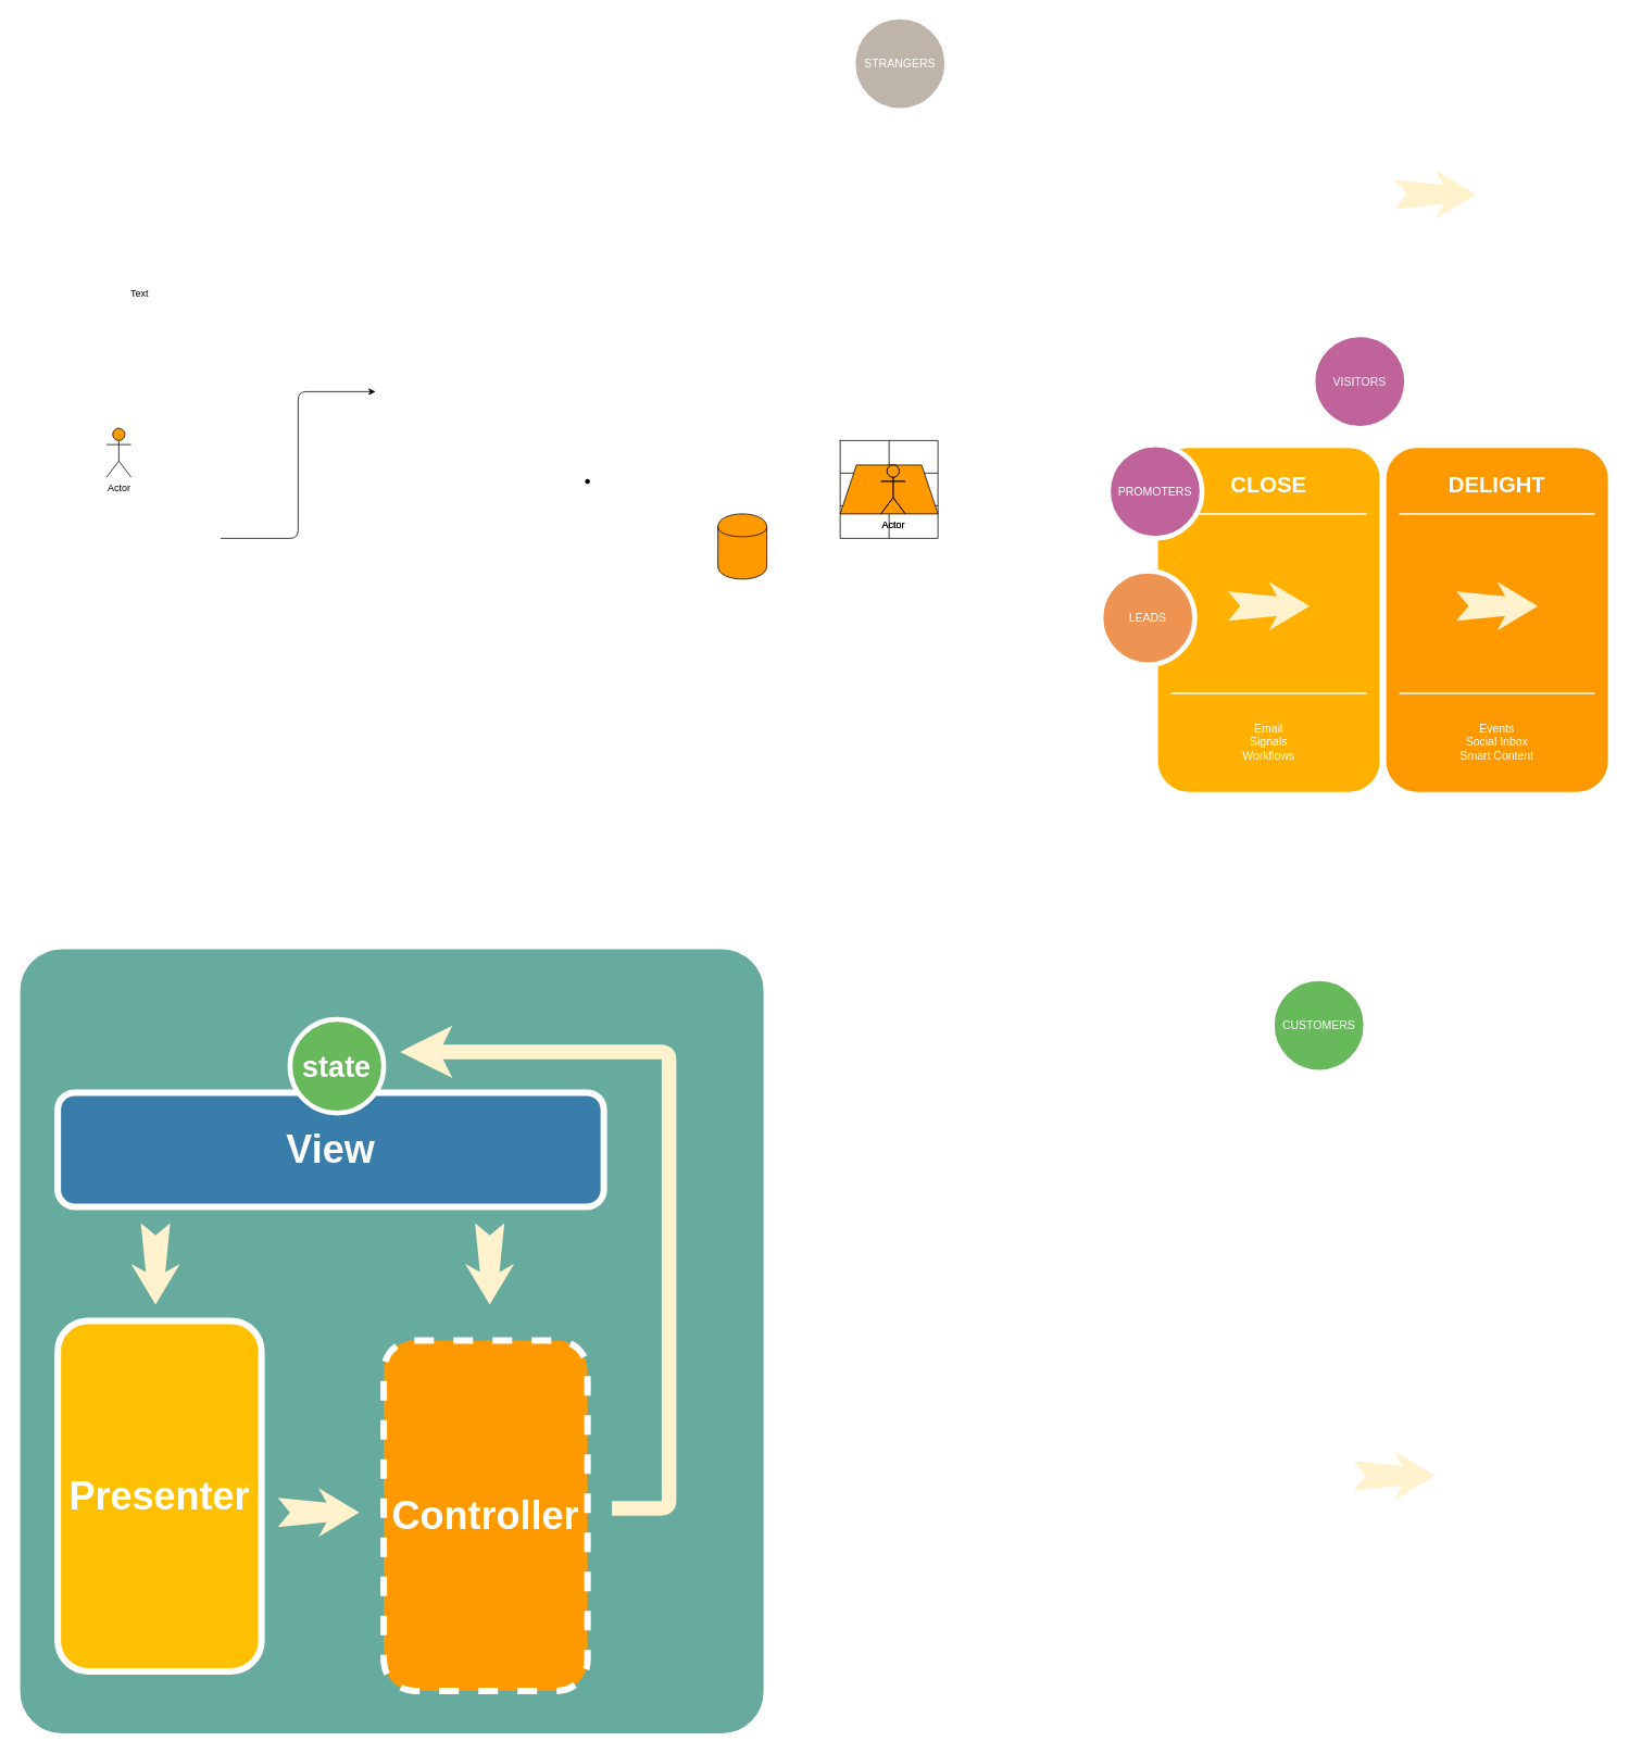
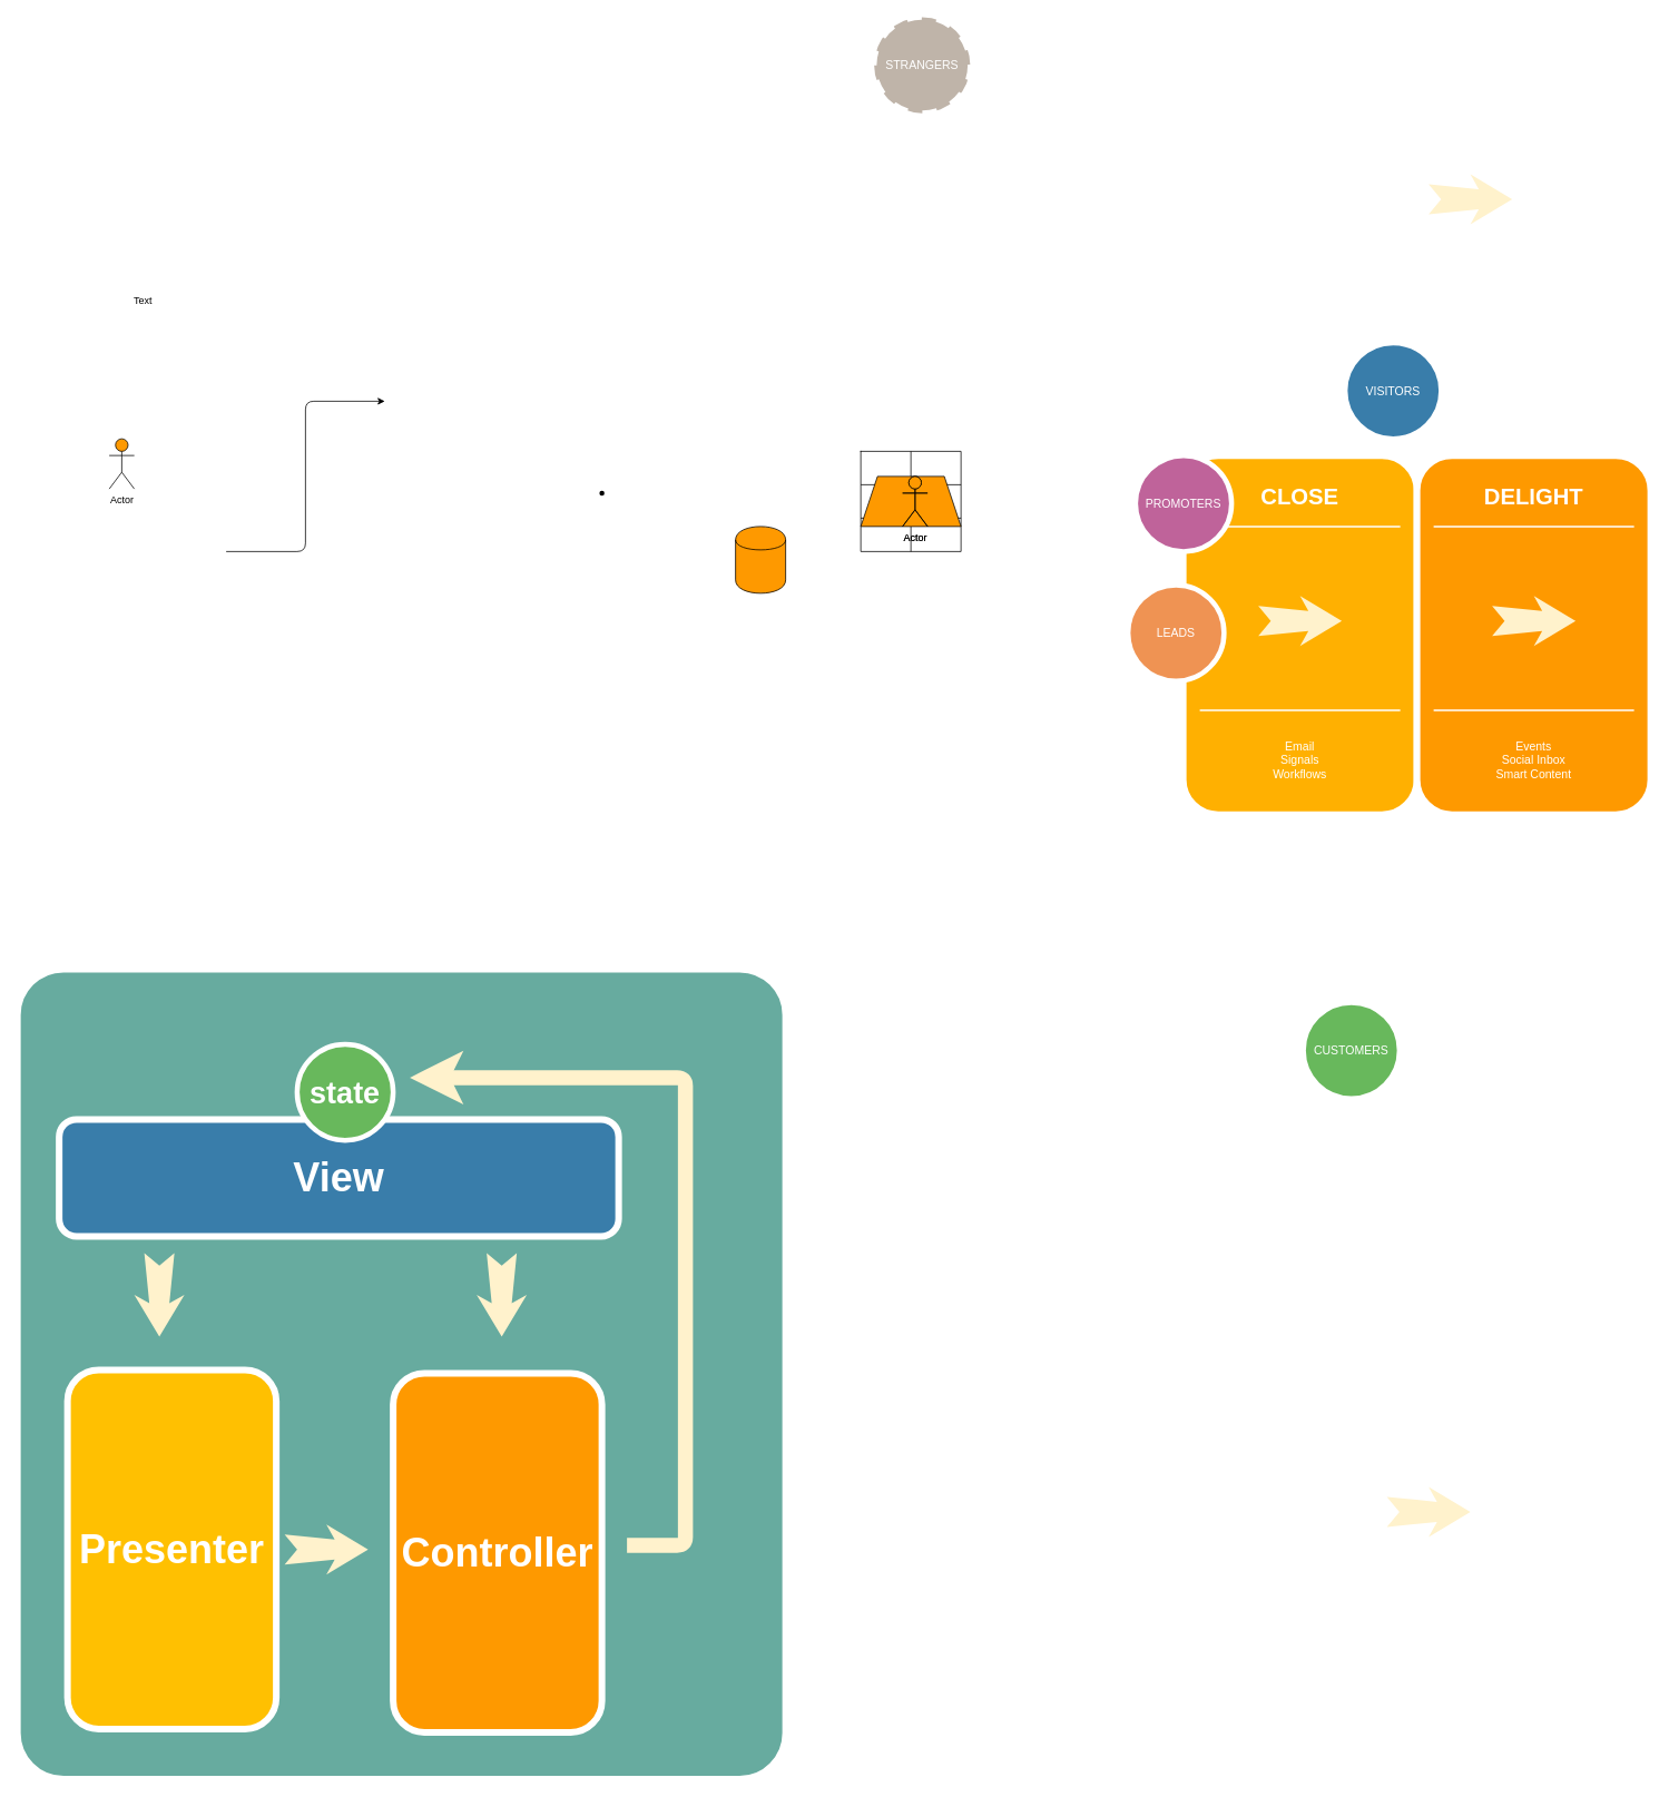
  <mxCell id="0" />
  <mxCell id="1" parent="0" />
  <mxCell id="2" value="" style="whiteSpace=wrap;html=1;rounded=1;shadow=0;strokeWidth=8;fontSize=20;align=center;strokeColor=#FFFFFF;arcSize=6;fillColor=#67AB9F;" parent="1" vertex="1"><mxGeometry x="20" y="1160" width="920" height="970" as="geometry" /></mxCell>
  <mxCell id="3" value="" style="line;strokeWidth=2;html=1;rounded=0;shadow=0;fontSize=27;align=center;fillColor=none;strokeColor=#FFFFFF;" parent="1" vertex="1"><mxGeometry x="920" y="555" width="240" height="10" as="geometry" /></mxCell>
- <mxCell id="4" value="STRANGERS" style="ellipse;whiteSpace=wrap;html=1;rounded=0;shadow=0;strokeWidth=6;fontSize=14;align=center;fillColor=#BFB4A9;strokeColor=#FFFFFF;fontColor=#FFFFFF;" parent="1" vertex="1"><mxGeometry x="1046" y="20" width="115" height="115" as="geometry" /></mxCell>
+ <mxCell id="4" value="STRANGERS" style="ellipse;whiteSpace=wrap;html=1;rounded=0;shadow=0;strokeWidth=6;fontSize=14;align=center;fillColor=#BFB4A9;strokeColor=#FFFFFF;fontColor=#FFFFFF;dashed=1;" parent="1" vertex="1"><mxGeometry x="1046" y="20" width="115" height="115" as="geometry" /></mxCell>
  <mxCell id="5" style="edgeStyle=orthogonalEdgeStyle;rounded=0;orthogonalLoop=1;jettySize=auto;html=1;exitX=0;exitY=0;exitDx=60;exitDy=18;exitPerimeter=0;" edge="1" parent="1" source="6"><mxGeometry relative="1" as="geometry"><mxPoint x="200" y="1580" as="targetPoint" /></mxGeometry></mxCell>
  <mxCell id="6" value="" style="html=1;shadow=0;dashed=0;align=center;verticalAlign=middle;shape=mxgraph.arrows2.stylisedArrow;dy=0.6;dx=40;notch=15;feather=0.4;rounded=0;strokeWidth=1;fontSize=27;strokeColor=none;fillColor=#fff2cc;rotation=90;" parent="1" vertex="1"><mxGeometry x="140" y="1520" width="100" height="60" as="geometry" /></mxCell>
- <mxCell id="7" value="&lt;font style=&quot;font-size: 48px&quot; color=&quot;#ffffff&quot;&gt;&lt;b&gt;Presenter&lt;/b&gt;&lt;/font&gt;" style="whiteSpace=wrap;html=1;rounded=1;shadow=0;strokeWidth=8;fontSize=20;align=center;fillColor=#FFC001;strokeColor=#FFFFFF;" parent="1" vertex="1"><mxGeometry x="70" y="1620" width="250" height="430" as="geometry" /></mxCell>
+ <mxCell id="7" value="&lt;font style=&quot;font-size: 48px&quot; color=&quot;#ffffff&quot;&gt;&lt;b&gt;Presenter&lt;/b&gt;&lt;/font&gt;" style="whiteSpace=wrap;html=1;rounded=1;shadow=0;strokeWidth=8;fontSize=20;align=center;fillColor=#FFC001;strokeColor=#FFFFFF;" parent="1" vertex="1"><mxGeometry x="80" y="1640" width="250" height="430" as="geometry" /></mxCell>
  <mxCell id="8" value="CONVERT" style="text;html=1;strokeColor=none;fillColor=none;align=center;verticalAlign=middle;whiteSpace=wrap;rounded=0;shadow=0;fontSize=27;fontColor=#FFFFFF;fontStyle=1" parent="1" vertex="1"><mxGeometry x="1620" y="60" width="280" height="60" as="geometry" /></mxCell>
  <mxCell id="9" value="Forms&lt;div&gt;Calls-to-Action&lt;/div&gt;&lt;div&gt;Landing Pages&lt;/div&gt;" style="text;html=1;strokeColor=none;fillColor=none;align=center;verticalAlign=middle;whiteSpace=wrap;rounded=0;shadow=0;fontSize=14;fontColor=#FFFFFF;" parent="1" vertex="1"><mxGeometry x="1620" y="360" width="280" height="90" as="geometry" /></mxCell>
  <mxCell id="10" value="" style="line;strokeWidth=2;html=1;rounded=0;shadow=0;fontSize=27;align=center;fillColor=none;strokeColor=#FFFFFF;" parent="1" vertex="1"><mxGeometry x="1640" y="120" width="240" height="10" as="geometry" /></mxCell>
  <mxCell id="11" value="" style="line;strokeWidth=2;html=1;rounded=0;shadow=0;fontSize=27;align=center;fillColor=none;strokeColor=#FFFFFF;" parent="1" vertex="1"><mxGeometry x="1640" y="340" width="240" height="10" as="geometry" /></mxCell>
- <mxCell id="12" value="VISITORS" style="ellipse;whiteSpace=wrap;html=1;rounded=0;shadow=0;strokeWidth=6;fontSize=14;align=center;fillColor=#bf639a;strokeColor=#FFFFFF;fontColor=#FFFFFF;" parent="1" vertex="1"><mxGeometry x="1610" y="410" width="115" height="115" as="geometry" /></mxCell>
+ <mxCell id="12" value="VISITORS" style="ellipse;whiteSpace=wrap;html=1;rounded=0;shadow=0;strokeWidth=6;fontSize=14;align=center;fillColor=#397DAA;strokeColor=#FFFFFF;fontColor=#FFFFFF;" parent="1" vertex="1"><mxGeometry x="1610" y="410" width="115" height="115" as="geometry" /></mxCell>
  <mxCell id="13" value="" style="html=1;shadow=0;dashed=0;align=center;verticalAlign=middle;shape=mxgraph.arrows2.stylisedArrow;dy=0.6;dx=40;notch=15;feather=0.4;rounded=0;strokeWidth=1;fontSize=27;strokeColor=none;fillColor=#fff2cc;" parent="1" vertex="1"><mxGeometry x="1710" y="208" width="100" height="60" as="geometry" /></mxCell>
  <mxCell id="14" value="" style="whiteSpace=wrap;html=1;rounded=1;shadow=0;strokeWidth=8;fontSize=20;align=center;fillColor=#FFB001;strokeColor=#FFFFFF;" parent="1" vertex="1"><mxGeometry x="1416" y="545" width="280" height="430" as="geometry" /></mxCell>
  <mxCell id="15" value="CLOSE" style="text;html=1;strokeColor=none;fillColor=none;align=center;verticalAlign=middle;whiteSpace=wrap;rounded=0;shadow=0;fontSize=27;fontColor=#FFFFFF;fontStyle=1" parent="1" vertex="1"><mxGeometry x="1416" y="565" width="280" height="60" as="geometry" /></mxCell>
  <mxCell id="16" value="Email&lt;div&gt;Signals&lt;/div&gt;&lt;div&gt;Workflows&lt;/div&gt;" style="text;html=1;strokeColor=none;fillColor=none;align=center;verticalAlign=middle;whiteSpace=wrap;rounded=0;shadow=0;fontSize=14;fontColor=#FFFFFF;" parent="1" vertex="1"><mxGeometry x="1416" y="865" width="280" height="90" as="geometry" /></mxCell>
  <mxCell id="17" value="" style="line;strokeWidth=2;html=1;rounded=0;shadow=0;fontSize=27;align=center;fillColor=none;strokeColor=#FFFFFF;" parent="1" vertex="1"><mxGeometry x="1436" y="625" width="240" height="10" as="geometry" /></mxCell>
  <mxCell id="18" value="" style="line;strokeWidth=2;html=1;rounded=0;shadow=0;fontSize=27;align=center;fillColor=none;strokeColor=#FFFFFF;" parent="1" vertex="1"><mxGeometry x="1436" y="845" width="240" height="10" as="geometry" /></mxCell>
  <mxCell id="19" value="LEADS" style="ellipse;whiteSpace=wrap;html=1;rounded=0;shadow=0;strokeWidth=6;fontSize=14;align=center;fillColor=#EF9353;strokeColor=#FFFFFF;fontColor=#FFFFFF;" parent="1" vertex="1"><mxGeometry x="1350" y="700" width="115" height="115" as="geometry" /></mxCell>
  <mxCell id="20" value="" style="html=1;shadow=0;dashed=0;align=center;verticalAlign=middle;shape=mxgraph.arrows2.stylisedArrow;dy=0.6;dx=40;notch=15;feather=0.4;rounded=0;strokeWidth=1;fontSize=27;strokeColor=none;fillColor=#fff2cc;" parent="1" vertex="1"><mxGeometry x="1506" y="713" width="100" height="60" as="geometry" /></mxCell>
  <mxCell id="21" value="" style="whiteSpace=wrap;html=1;rounded=1;shadow=0;strokeWidth=8;fontSize=20;align=center;fillColor=#FE9900;strokeColor=#FFFFFF;" parent="1" vertex="1"><mxGeometry x="1696" y="545" width="280" height="430" as="geometry" /></mxCell>
  <mxCell id="22" value="DELIGHT" style="text;html=1;strokeColor=none;fillColor=none;align=center;verticalAlign=middle;whiteSpace=wrap;rounded=0;shadow=0;fontSize=27;fontColor=#FFFFFF;fontStyle=1" parent="1" vertex="1"><mxGeometry x="1696" y="565" width="280" height="60" as="geometry" /></mxCell>
  <mxCell id="23" value="Events&lt;div&gt;Social Inbox&lt;/div&gt;&lt;div&gt;Smart Content&lt;/div&gt;" style="text;html=1;strokeColor=none;fillColor=none;align=center;verticalAlign=middle;whiteSpace=wrap;rounded=0;shadow=0;fontSize=14;fontColor=#FFFFFF;" parent="1" vertex="1"><mxGeometry x="1696" y="865" width="280" height="90" as="geometry" /></mxCell>
  <mxCell id="24" value="" style="line;strokeWidth=2;html=1;rounded=0;shadow=0;fontSize=27;align=center;fillColor=none;strokeColor=#FFFFFF;" parent="1" vertex="1"><mxGeometry x="1716" y="625" width="240" height="10" as="geometry" /></mxCell>
  <mxCell id="25" value="" style="line;strokeWidth=2;html=1;rounded=0;shadow=0;fontSize=27;align=center;fillColor=none;strokeColor=#FFFFFF;" parent="1" vertex="1"><mxGeometry x="1716" y="845" width="240" height="10" as="geometry" /></mxCell>
  <mxCell id="26" value="CUSTOMERS" style="ellipse;whiteSpace=wrap;html=1;rounded=0;shadow=0;strokeWidth=6;fontSize=14;align=center;fillColor=#68B85C;strokeColor=#FFFFFF;fontColor=#FFFFFF;" parent="1" vertex="1"><mxGeometry x="1560" y="1200" width="115" height="115" as="geometry" /></mxCell>
  <mxCell id="27" value="" style="html=1;shadow=0;dashed=0;align=center;verticalAlign=middle;shape=mxgraph.arrows2.stylisedArrow;dy=0.6;dx=40;notch=15;feather=0.4;rounded=0;strokeWidth=1;fontSize=27;strokeColor=none;fillColor=#fff2cc;" parent="1" vertex="1"><mxGeometry x="1786" y="713" width="100" height="60" as="geometry" /></mxCell>
  <mxCell id="28" value="PROMOTERS" style="ellipse;whiteSpace=wrap;html=1;rounded=0;shadow=0;strokeWidth=6;fontSize=14;align=center;fillColor=#BF639A;strokeColor=#FFFFFF;fontColor=#FFFFFF;" parent="1" vertex="1"><mxGeometry x="1359" y="545" width="115" height="115" as="geometry" /></mxCell>
  <mxCell id="29" value="&lt;font style=&quot;font-size: 48px&quot; color=&quot;#ffffff&quot;&gt;&lt;b&gt;View&lt;/b&gt;&lt;/font&gt;" style="whiteSpace=wrap;html=1;rounded=1;shadow=0;strokeWidth=8;fontSize=20;align=center;strokeColor=#FFFFFF;fillColor=#397DAA;" vertex="1" parent="1"><mxGeometry x="70" y="1340" width="670" height="140" as="geometry" /></mxCell>
- <mxCell id="30" value="&lt;font color=&quot;#ffffff&quot;&gt;&lt;span style=&quot;font-size: 48px&quot;&gt;&lt;b&gt;Controller&lt;/b&gt;&lt;/span&gt;&lt;/font&gt;" style="whiteSpace=wrap;html=1;rounded=1;shadow=0;strokeWidth=8;fontSize=20;align=center;strokeColor=#FFFFFF;fillColor=#FE9900;dashed=1;" vertex="1" parent="1"><mxGeometry x="470" y="1644" width="250" height="430" as="geometry" /></mxCell>
+ <mxCell id="30" value="&lt;font color=&quot;#ffffff&quot;&gt;&lt;span style=&quot;font-size: 48px&quot;&gt;&lt;b&gt;Controller&lt;/b&gt;&lt;/span&gt;&lt;/font&gt;" style="whiteSpace=wrap;html=1;rounded=1;shadow=0;strokeWidth=8;fontSize=20;align=center;strokeColor=#FFFFFF;fillColor=#FE9900;" vertex="1" parent="1"><mxGeometry x="470" y="1644" width="250" height="430" as="geometry" /></mxCell>
  <mxCell id="31" value="" style="html=1;shadow=0;dashed=0;align=center;verticalAlign=middle;shape=mxgraph.arrows2.stylisedArrow;dy=0.6;dx=40;notch=15;feather=0.4;rounded=0;strokeWidth=1;fontSize=27;strokeColor=none;fillColor=#fff2cc;rotation=90;" vertex="1" parent="1"><mxGeometry x="550" y="1520" width="100" height="60" as="geometry" /></mxCell>
  <mxCell id="32" value="" style="html=1;shadow=0;dashed=0;align=center;verticalAlign=middle;shape=mxgraph.arrows2.stylisedArrow;dy=0.6;dx=40;notch=15;feather=0.4;rounded=0;strokeWidth=1;fontSize=27;strokeColor=none;fillColor=#fff2cc;" vertex="1" parent="1"><mxGeometry x="340" y="1825" width="100" height="60" as="geometry" /></mxCell>
  <mxCell id="33" value="&lt;font style=&quot;font-size: 36px&quot;&gt;&lt;b&gt;state&lt;/b&gt;&lt;/font&gt;" style="ellipse;whiteSpace=wrap;html=1;rounded=0;shadow=0;strokeWidth=6;fontSize=14;align=center;fillColor=#68B85C;strokeColor=#FFFFFF;fontColor=#FFFFFF;" vertex="1" parent="1"><mxGeometry x="355" y="1250" width="115" height="115" as="geometry" /></mxCell>
  <mxCell id="34" value="" style="html=1;shadow=0;dashed=0;align=center;verticalAlign=middle;shape=mxgraph.arrows2.stylisedArrow;dy=0.6;dx=40;notch=15;feather=0.4;rounded=0;strokeWidth=1;fontSize=27;strokeColor=none;fillColor=#fff2cc;rotation=0;" vertex="1" parent="1"><mxGeometry x="1660" y="1780" width="100" height="60" as="geometry" /></mxCell>
  <mxCell id="35" value="" style="shape=cylinder;whiteSpace=wrap;html=1;boundedLbl=1;backgroundOutline=1;fillColor=#FE9900;" vertex="1" parent="1"><mxGeometry x="880" y="630" width="60" height="80" as="geometry" /></mxCell>
  <mxCell id="36" value="" style="shape=waypoint;sketch=0;size=6;pointerEvents=1;points=[];fillColor=none;resizable=0;rotatable=0;perimeter=centerPerimeter;snapToPoint=1;" vertex="1" parent="1"><mxGeometry x="700" y="570" width="40" height="40" as="geometry" /></mxCell>
  <mxCell id="37" value="" style="shape=table;startSize=0;container=1;collapsible=0;childLayout=tableLayout;" vertex="1" parent="1"><mxGeometry x="1030" y="540" width="120" height="120" as="geometry" /></mxCell>
  <mxCell id="38" value="" style="shape=partialRectangle;collapsible=0;dropTarget=0;pointerEvents=0;fillColor=none;top=0;left=0;bottom=0;right=0;points=[[0,0.5],[1,0.5]];portConstraint=eastwest;" vertex="1" parent="37"><mxGeometry width="120" height="40" as="geometry" /></mxCell>
  <mxCell id="39" value="" style="shape=partialRectangle;html=1;whiteSpace=wrap;connectable=0;overflow=hidden;fillColor=none;top=0;left=0;bottom=0;right=0;" vertex="1" parent="38"><mxGeometry width="60" height="40" as="geometry" /></mxCell>
  <mxCell id="40" value="" style="shape=partialRectangle;html=1;whiteSpace=wrap;connectable=0;overflow=hidden;fillColor=none;top=0;left=0;bottom=0;right=0;" vertex="1" parent="38"><mxGeometry x="60" width="60" height="40" as="geometry" /></mxCell>
  <mxCell id="41" value="" style="shape=partialRectangle;collapsible=0;dropTarget=0;pointerEvents=0;fillColor=none;top=0;left=0;bottom=0;right=0;points=[[0,0.5],[1,0.5]];portConstraint=eastwest;" vertex="1" parent="37"><mxGeometry y="40" width="120" height="40" as="geometry" /></mxCell>
  <mxCell id="42" value="" style="shape=partialRectangle;html=1;whiteSpace=wrap;connectable=0;overflow=hidden;fillColor=none;top=0;left=0;bottom=0;right=0;" vertex="1" parent="41"><mxGeometry width="60" height="40" as="geometry" /></mxCell>
  <mxCell id="43" value="" style="shape=partialRectangle;html=1;whiteSpace=wrap;connectable=0;overflow=hidden;fillColor=none;top=0;left=0;bottom=0;right=0;" vertex="1" parent="41"><mxGeometry x="60" width="60" height="40" as="geometry" /></mxCell>
  <mxCell id="44" value="" style="shape=partialRectangle;collapsible=0;dropTarget=0;pointerEvents=0;fillColor=none;top=0;left=0;bottom=0;right=0;points=[[0,0.5],[1,0.5]];portConstraint=eastwest;" vertex="1" parent="37"><mxGeometry y="80" width="120" height="40" as="geometry" /></mxCell>
  <mxCell id="45" value="" style="shape=partialRectangle;html=1;whiteSpace=wrap;connectable=0;overflow=hidden;fillColor=none;top=0;left=0;bottom=0;right=0;" vertex="1" parent="44"><mxGeometry width="60" height="40" as="geometry" /></mxCell>
  <mxCell id="46" value="" style="shape=partialRectangle;html=1;whiteSpace=wrap;connectable=0;overflow=hidden;fillColor=none;top=0;left=0;bottom=0;right=0;" vertex="1" parent="44"><mxGeometry x="60" width="60" height="40" as="geometry" /></mxCell>
  <mxCell id="47" value="" style="shape=trapezoid;perimeter=trapezoidPerimeter;whiteSpace=wrap;html=1;fixedSize=1;fillColor=#FE9900;" vertex="1" parent="1"><mxGeometry x="1030" y="570" width="120" height="60" as="geometry" /></mxCell>
  <mxCell id="48" value="Actor" style="shape=umlActor;verticalLabelPosition=bottom;verticalAlign=top;html=1;outlineConnect=0;fillColor=#FE9900;" vertex="1" parent="1"><mxGeometry x="1080" y="570" width="30" height="60" as="geometry" /></mxCell>
  <mxCell id="49" value="Text" style="text;html=1;align=center;verticalAlign=middle;resizable=0;points=[];autosize=1;strokeColor=none;" vertex="1" parent="1"><mxGeometry x="150" y="350" width="40" height="20" as="geometry" /></mxCell>
  <mxCell id="50" value="Actor" style="shape=umlActor;verticalLabelPosition=bottom;verticalAlign=top;html=1;outlineConnect=0;fillColor=#FE9900;" vertex="1" parent="1"><mxGeometry x="1080" y="570" width="30" height="60" as="geometry" /></mxCell>
  <mxCell id="51" value="Actor" style="shape=umlActor;verticalLabelPosition=bottom;verticalAlign=top;html=1;outlineConnect=0;fillColor=#FE9900;" vertex="1" parent="1"><mxGeometry x="130" y="525" width="30" height="60" as="geometry" /></mxCell>
  <mxCell id="52" value="" style="edgeStyle=elbowEdgeStyle;elbow=horizontal;endArrow=classic;html=1;" edge="1" parent="1"><mxGeometry width="50" height="50" relative="1" as="geometry"><mxPoint x="270" y="660" as="sourcePoint" /><mxPoint x="460" y="480" as="targetPoint" /></mxGeometry></mxCell>
  <mxCell id="53" value="" style="edgeStyle=elbowEdgeStyle;elbow=horizontal;endArrow=classic;html=1;strokeWidth=18;strokeColor=#FFF2CC;" edge="1" parent="1"><mxGeometry width="50" height="50" relative="1" as="geometry"><mxPoint x="750" y="1850" as="sourcePoint" /><mxPoint x="490" y="1290" as="targetPoint" /><Array as="points"><mxPoint x="820" y="1580" /><mxPoint x="585" y="1910" /></Array></mxGeometry></mxCell>
